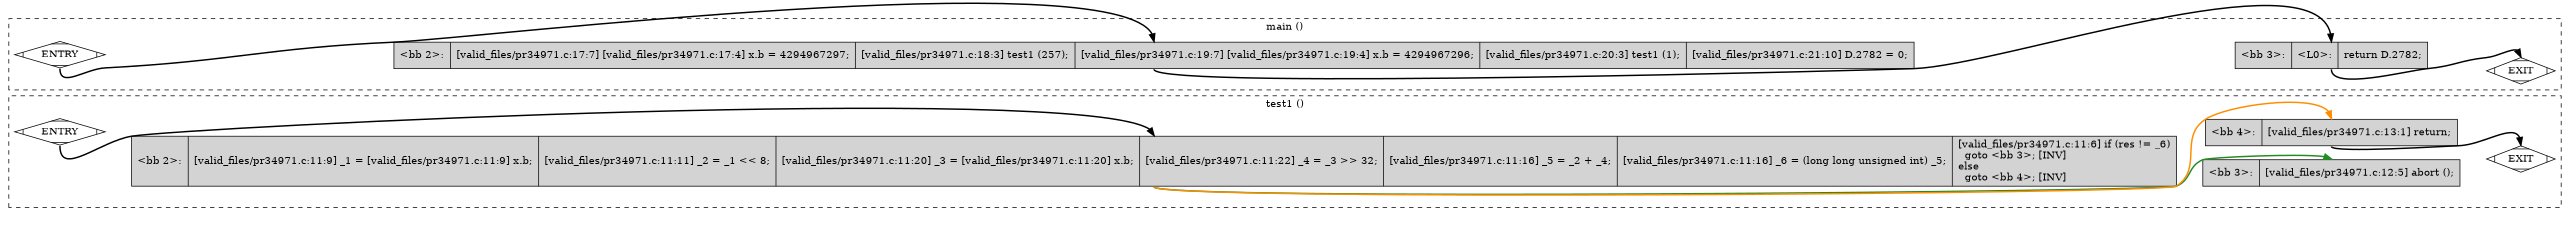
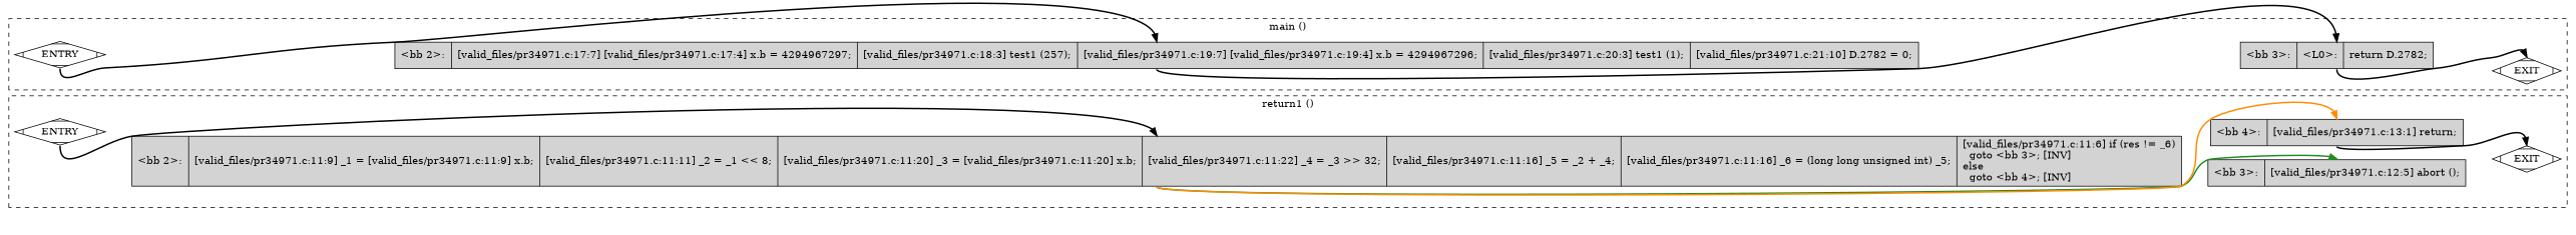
  digraph {
    rankdir=LR
    node [fillcolor=lightgrey shape=record style=filled]
    edge [constraint=true headport=n style="solid,bold" tailport=s color=black weight=10]
    n1 [fillcolor=white label=ENTRY shape=Mdiamond]
    n2 [fillcolor=white label=EXIT shape=Mdiamond]
    n3 [label="{\<bb\ 2\>:\l|[valid_files/pr34971.c:11:9]\ _1\ =\ [valid_files/pr34971.c:11:9]\ x.b;\l|[valid_files/pr34971.c:11:11]\ _2\ =\ _1\ \<\<\ 8;\l|[valid_files/pr34971.c:11:20]\ _3\ =\ [valid_files/pr34971.c:11:20]\ x.b;\l|[valid_files/pr34971.c:11:22]\ _4\ =\ _3\ \>\>\ 32;\l|[valid_files/pr34971.c:11:16]\ _5\ =\ _2\ +\ _4;\l|[valid_files/pr34971.c:11:16]\ _6\ =\ (long\ long\ unsigned\ int)\ _5;\l|[valid_files/pr34971.c:11:6]\ if\ (res\ !=\ _6)\l\ \ goto\ \<bb\ 3\>;\ [INV]\lelse\l\ \ goto\ \<bb\ 4\>;\ [INV]\l}"]
    n4 [label="{\<bb\ 3\>:\l|[valid_files/pr34971.c:12:5]\ abort\ ();\l}"]
    n5 [label="{\<bb\ 4\>:\l|[valid_files/pr34971.c:13:1]\ return;\l}"]
    n6 [fillcolor=white label=ENTRY shape=Mdiamond]
    n7 [fillcolor=white label=EXIT shape=Mdiamond]
    n8 [label="{\<bb\ 2\>:\l|[valid_files/pr34971.c:17:7]\ [valid_files/pr34971.c:17:4]\ x.b\ =\ 4294967297;\l|[valid_files/pr34971.c:18:3]\ test1\ (257);\l|[valid_files/pr34971.c:19:7]\ [valid_files/pr34971.c:19:4]\ x.b\ =\ 4294967296;\l|[valid_files/pr34971.c:20:3]\ test1\ (1);\l|[valid_files/pr34971.c:21:10]\ D.2782\ =\ 0;\l}"]
    n9 [label="{\<bb\ 3\>:\l|\<L0\>:\l|return\ D.2782;\l}"]
    subgraph cluster_1 {
      color=black
-     label="test1 ()"
+     label="return1 ()"
      style=dashed
      n1
      n2
      n3
      n4
      n5
    }
    subgraph cluster_2 {
      color=black
      label="main ()"
      style=dashed
      n6
      n7
      n8
      n9
    }
    n1 -> n2 [style=invis color="" weight=""]
    n1 -> n3 [weight=100]
    n3 -> n4 [color=forestgreen]
    n3 -> n5 [color=darkorange]
    n5 -> n2
    n6 -> n7 [style=invis color="" weight=""]
    n6 -> n8 [weight=100]
    n8 -> n9 [weight=100]
    n9 -> n7
  }
